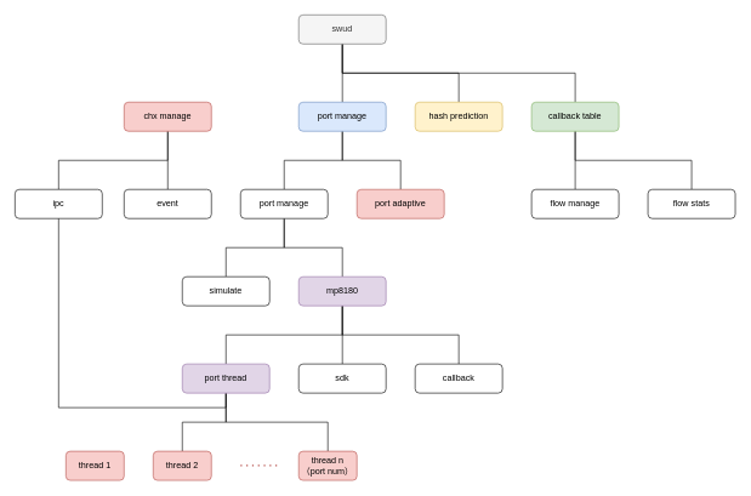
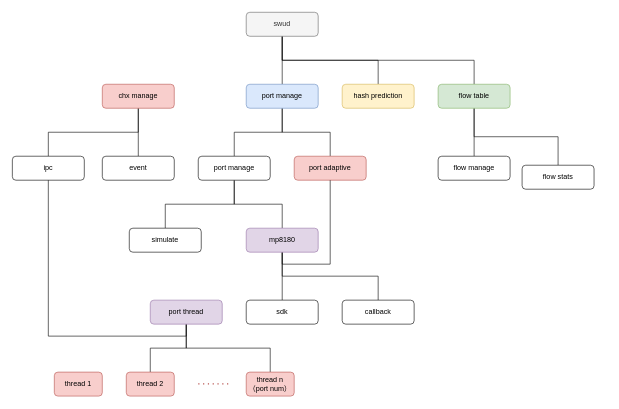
  <mxCell id="0" />
  <mxCell id="1" parent="0" />
  <mxCell id="2" value="" style="edgeStyle=orthogonalEdgeStyle;rounded=0;orthogonalLoop=1;jettySize=auto;html=1;endArrow=none;endFill=0;" parent="1" source="5" target="8" edge="1"><mxGeometry relative="1" as="geometry" /></mxCell>
  <mxCell id="3" style="edgeStyle=orthogonalEdgeStyle;rounded=0;orthogonalLoop=1;jettySize=auto;html=1;exitX=0.5;exitY=1;exitDx=0;exitDy=0;endArrow=none;endFill=0;" parent="1" source="5" target="15" edge="1"><mxGeometry relative="1" as="geometry" /></mxCell>
  <mxCell id="4" style="edgeStyle=orthogonalEdgeStyle;rounded=0;orthogonalLoop=1;jettySize=auto;html=1;exitX=0.5;exitY=1;exitDx=0;exitDy=0;entryX=0.5;entryY=0;entryDx=0;entryDy=0;endArrow=none;endFill=0;" parent="1" source="5" target="12" edge="1"><mxGeometry relative="1" as="geometry" /></mxCell>
  <mxCell id="5" value="swud" style="rounded=1;whiteSpace=wrap;html=1;fillColor=#f5f5f5;fontColor=#333333;strokeColor=#666666;" parent="1" vertex="1"><mxGeometry x="410" y="20" width="120" height="40" as="geometry" /></mxCell>
  <mxCell id="6" style="edgeStyle=orthogonalEdgeStyle;rounded=0;orthogonalLoop=1;jettySize=auto;html=1;entryX=0.5;entryY=0;entryDx=0;entryDy=0;endArrow=none;endFill=0;" parent="1" source="8" target="21" edge="1"><mxGeometry relative="1" as="geometry" /></mxCell>
  <mxCell id="7" style="edgeStyle=orthogonalEdgeStyle;rounded=0;orthogonalLoop=1;jettySize=auto;html=1;entryX=0.5;entryY=0;entryDx=0;entryDy=0;endArrow=none;endFill=0;" parent="1" source="8" target="22" edge="1"><mxGeometry relative="1" as="geometry" /></mxCell>
  <mxCell id="8" value="port manage" style="rounded=1;whiteSpace=wrap;html=1;fillColor=#dae8fc;strokeColor=#6c8ebf;" parent="1" vertex="1"><mxGeometry x="410" y="140" width="120" height="40" as="geometry" /></mxCell>
  <mxCell id="9" value="" style="edgeStyle=orthogonalEdgeStyle;rounded=0;orthogonalLoop=1;jettySize=auto;html=1;endArrow=none;endFill=0;" parent="1" source="11" target="18" edge="1"><mxGeometry relative="1" as="geometry" /></mxCell>
  <mxCell id="10" value="" style="edgeStyle=orthogonalEdgeStyle;rounded=0;orthogonalLoop=1;jettySize=auto;html=1;endArrow=none;endFill=0;exitX=0.5;exitY=1;exitDx=0;exitDy=0;" parent="1" source="11" target="28" edge="1"><mxGeometry relative="1" as="geometry" /></mxCell>
  <mxCell id="11" value="chx manage" style="rounded=1;whiteSpace=wrap;html=1;fillColor=#f8cecc;strokeColor=#b85450;" parent="1" vertex="1"><mxGeometry x="170" y="140" width="120" height="40" as="geometry" /></mxCell>
  <mxCell id="12" value="hash prediction" style="rounded=1;whiteSpace=wrap;html=1;fillColor=#fff2cc;strokeColor=#d6b656;" parent="1" vertex="1"><mxGeometry x="570" y="140" width="120" height="40" as="geometry" /></mxCell>
  <mxCell id="13" value="" style="edgeStyle=orthogonalEdgeStyle;rounded=0;orthogonalLoop=1;jettySize=auto;html=1;endArrow=none;endFill=0;" parent="1" source="15" target="16" edge="1"><mxGeometry relative="1" as="geometry" /></mxCell>
  <mxCell id="14" style="edgeStyle=orthogonalEdgeStyle;rounded=0;orthogonalLoop=1;jettySize=auto;html=1;exitX=0.5;exitY=1;exitDx=0;exitDy=0;endArrow=none;endFill=0;" parent="1" source="15" target="17" edge="1"><mxGeometry relative="1" as="geometry" /></mxCell>
- <mxCell id="15" value="callback table" style="rounded=1;whiteSpace=wrap;html=1;fillColor=#d5e8d4;strokeColor=#82b366;" parent="1" vertex="1"><mxGeometry x="730" y="140" width="120" height="40" as="geometry" /></mxCell>
+ <mxCell id="15" value="flow table" style="rounded=1;whiteSpace=wrap;html=1;fillColor=#d5e8d4;strokeColor=#82b366;" parent="1" vertex="1"><mxGeometry x="730" y="140" width="120" height="40" as="geometry" /></mxCell>
  <mxCell id="16" value="flow manage" style="rounded=1;whiteSpace=wrap;html=1;" parent="1" vertex="1"><mxGeometry x="730" y="260" width="120" height="40" as="geometry" /></mxCell>
- <mxCell id="17" value="flow stats" style="rounded=1;whiteSpace=wrap;html=1;" parent="1" vertex="1"><mxGeometry x="890" y="260" width="120" height="40" as="geometry" /></mxCell>
+ <mxCell id="17" value="flow stats" style="rounded=1;whiteSpace=wrap;html=1;" parent="1" vertex="1"><mxGeometry x="870" y="275" width="120" height="40" as="geometry" /></mxCell>
  <mxCell id="18" value="event" style="rounded=1;whiteSpace=wrap;html=1;" parent="1" vertex="1"><mxGeometry x="170" y="260" width="120" height="40" as="geometry" /></mxCell>
  <mxCell id="19" value="" style="edgeStyle=orthogonalEdgeStyle;rounded=0;orthogonalLoop=1;jettySize=auto;html=1;endArrow=none;endFill=0;" parent="1" source="21" target="23" edge="1"><mxGeometry relative="1" as="geometry" /></mxCell>
  <mxCell id="20" style="edgeStyle=orthogonalEdgeStyle;rounded=0;orthogonalLoop=1;jettySize=auto;html=1;entryX=0.5;entryY=0;entryDx=0;entryDy=0;endArrow=none;endFill=0;" parent="1" source="21" target="27" edge="1"><mxGeometry relative="1" as="geometry" /></mxCell>
  <mxCell id="21" value="port manage" style="rounded=1;whiteSpace=wrap;html=1;" parent="1" vertex="1"><mxGeometry x="330" y="260" width="120" height="40" as="geometry" /></mxCell>
  <mxCell id="22" value="port&amp;nbsp;adaptive" style="rounded=1;whiteSpace=wrap;html=1;fillColor=#f8cecc;strokeColor=#b85450;" parent="1" vertex="1"><mxGeometry x="490" y="260" width="120" height="40" as="geometry" /></mxCell>
- <mxCell id="23" value="simulate" style="rounded=1;whiteSpace=wrap;html=1;" parent="1" vertex="1"><mxGeometry x="250" y="380" width="120" height="40" as="geometry" /></mxCell>
+ <mxCell id="23" value="simulate" style="rounded=1;whiteSpace=wrap;html=1;" parent="1" vertex="1"><mxGeometry x="215" y="380" width="120" height="40" as="geometry" /></mxCell>
  <mxCell id="24" value="" style="edgeStyle=orthogonalEdgeStyle;rounded=0;orthogonalLoop=1;jettySize=auto;html=1;endArrow=none;endFill=0;" parent="1" source="27" target="29" edge="1"><mxGeometry relative="1" as="geometry" /></mxCell>
  <mxCell id="25" style="edgeStyle=orthogonalEdgeStyle;rounded=0;orthogonalLoop=1;jettySize=auto;html=1;entryX=0.5;entryY=0;entryDx=0;entryDy=0;endArrow=none;endFill=0;exitX=0.5;exitY=1;exitDx=0;exitDy=0;" parent="1" source="27" target="30" edge="1"><mxGeometry relative="1" as="geometry" /></mxCell>
- <mxCell id="26" value="" style="edgeStyle=orthogonalEdgeStyle;rounded=0;orthogonalLoop=1;jettySize=auto;html=1;endArrow=none;endFill=0;exitX=0.5;exitY=1;exitDx=0;exitDy=0;" parent="1" source="27" target="34" edge="1"><mxGeometry relative="1" as="geometry" /></mxCell>
+ <mxCell id="26" value="" style="edgeStyle=orthogonalEdgeStyle;rounded=0;orthogonalLoop=1;jettySize=auto;html=1;endArrow=none;endFill=0;exitX=0.5;exitY=1;exitDx=0;exitDy=0;" parent="1" source="27" target="22" edge="1"><mxGeometry relative="1" as="geometry" /></mxCell>
  <mxCell id="27" value="mp8180" style="rounded=1;whiteSpace=wrap;html=1;fillColor=#e1d5e7;strokeColor=#9673a6;" parent="1" vertex="1"><mxGeometry x="410" y="380" width="120" height="40" as="geometry" /></mxCell>
  <mxCell id="28" value="ipc" style="rounded=1;whiteSpace=wrap;html=1;" parent="1" vertex="1"><mxGeometry x="20" y="260" width="120" height="40" as="geometry" /></mxCell>
  <mxCell id="29" value="sdk" style="rounded=1;whiteSpace=wrap;html=1;" parent="1" vertex="1"><mxGeometry x="410" y="500" width="120" height="40" as="geometry" /></mxCell>
  <mxCell id="30" value="callback" style="rounded=1;whiteSpace=wrap;html=1;" parent="1" vertex="1"><mxGeometry x="570" y="500" width="120" height="40" as="geometry" /></mxCell>
  <mxCell id="31" value="" style="edgeStyle=orthogonalEdgeStyle;rounded=0;orthogonalLoop=1;jettySize=auto;html=1;endArrow=none;endFill=0;exitX=0.5;exitY=1;exitDx=0;exitDy=0;" parent="1" source="34" target="28" edge="1"><mxGeometry relative="1" as="geometry" /></mxCell>
  <mxCell id="32" value="" style="edgeStyle=orthogonalEdgeStyle;rounded=0;orthogonalLoop=1;jettySize=auto;html=1;endArrow=none;endFill=0;" parent="1" source="34" target="36" edge="1"><mxGeometry relative="1" as="geometry" /></mxCell>
  <mxCell id="33" value="" style="edgeStyle=orthogonalEdgeStyle;rounded=0;orthogonalLoop=1;jettySize=auto;html=1;endArrow=none;endFill=0;exitX=0.5;exitY=1;exitDx=0;exitDy=0;" parent="1" source="34" target="37" edge="1"><mxGeometry relative="1" as="geometry" /></mxCell>
  <mxCell id="34" value="port thread" style="rounded=1;whiteSpace=wrap;html=1;fillColor=#e1d5e7;strokeColor=#9673a6;" parent="1" vertex="1"><mxGeometry x="250" y="500" width="120" height="40" as="geometry" /></mxCell>
  <mxCell id="35" value="thread 1" style="rounded=1;whiteSpace=wrap;html=1;fillColor=#f8cecc;strokeColor=#b85450;" parent="1" vertex="1"><mxGeometry x="90" y="620" width="80" height="40" as="geometry" /></mxCell>
  <mxCell id="36" value="thread 2" style="rounded=1;whiteSpace=wrap;html=1;fillColor=#f8cecc;strokeColor=#b85450;" parent="1" vertex="1"><mxGeometry x="210" y="620" width="80" height="40" as="geometry" /></mxCell>
  <mxCell id="37" value="thread n&lt;br&gt;（port num）" style="rounded=1;whiteSpace=wrap;html=1;fillColor=#f8cecc;strokeColor=#b85450;" parent="1" vertex="1"><mxGeometry x="410" y="620" width="80" height="40" as="geometry" /></mxCell>
  <mxCell id="38" value="" style="endArrow=none;dashed=1;html=1;dashPattern=1 3;strokeWidth=2;rounded=0;fillColor=#f8cecc;strokeColor=#b85450;" parent="1" edge="1"><mxGeometry width="50" height="50" relative="1" as="geometry"><mxPoint x="330" y="639.5" as="sourcePoint" /><mxPoint x="380" y="639.5" as="targetPoint" /></mxGeometry></mxCell>
